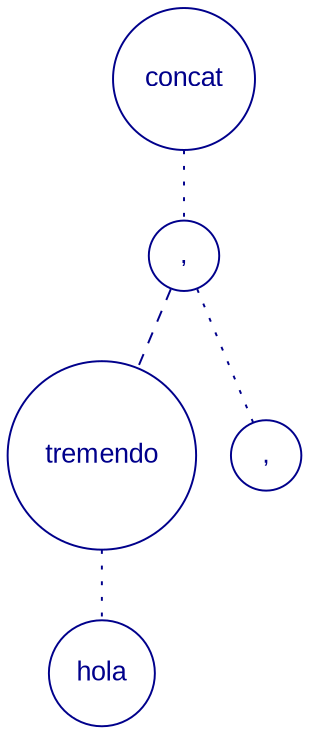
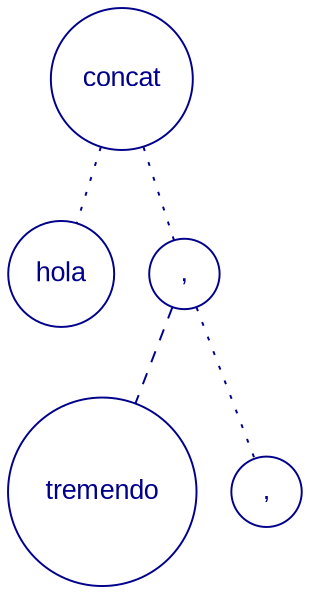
  graph {
    splines=false
    node [color=blue4 fontcolor=blue4 fontname=arial shape=circle]
    edge [color=blue4 style=dotted]
    n1 [label=hola]
    n2 [label=","]
    n3 [label=tremendo]
    n4 [label=","]
    n5 [label=concat]
    n2 -- n3 [style=dashed]
    n2 -- n4
-   n3 -- n1
+   n5 -- n1
    n5 -- n2
  }
